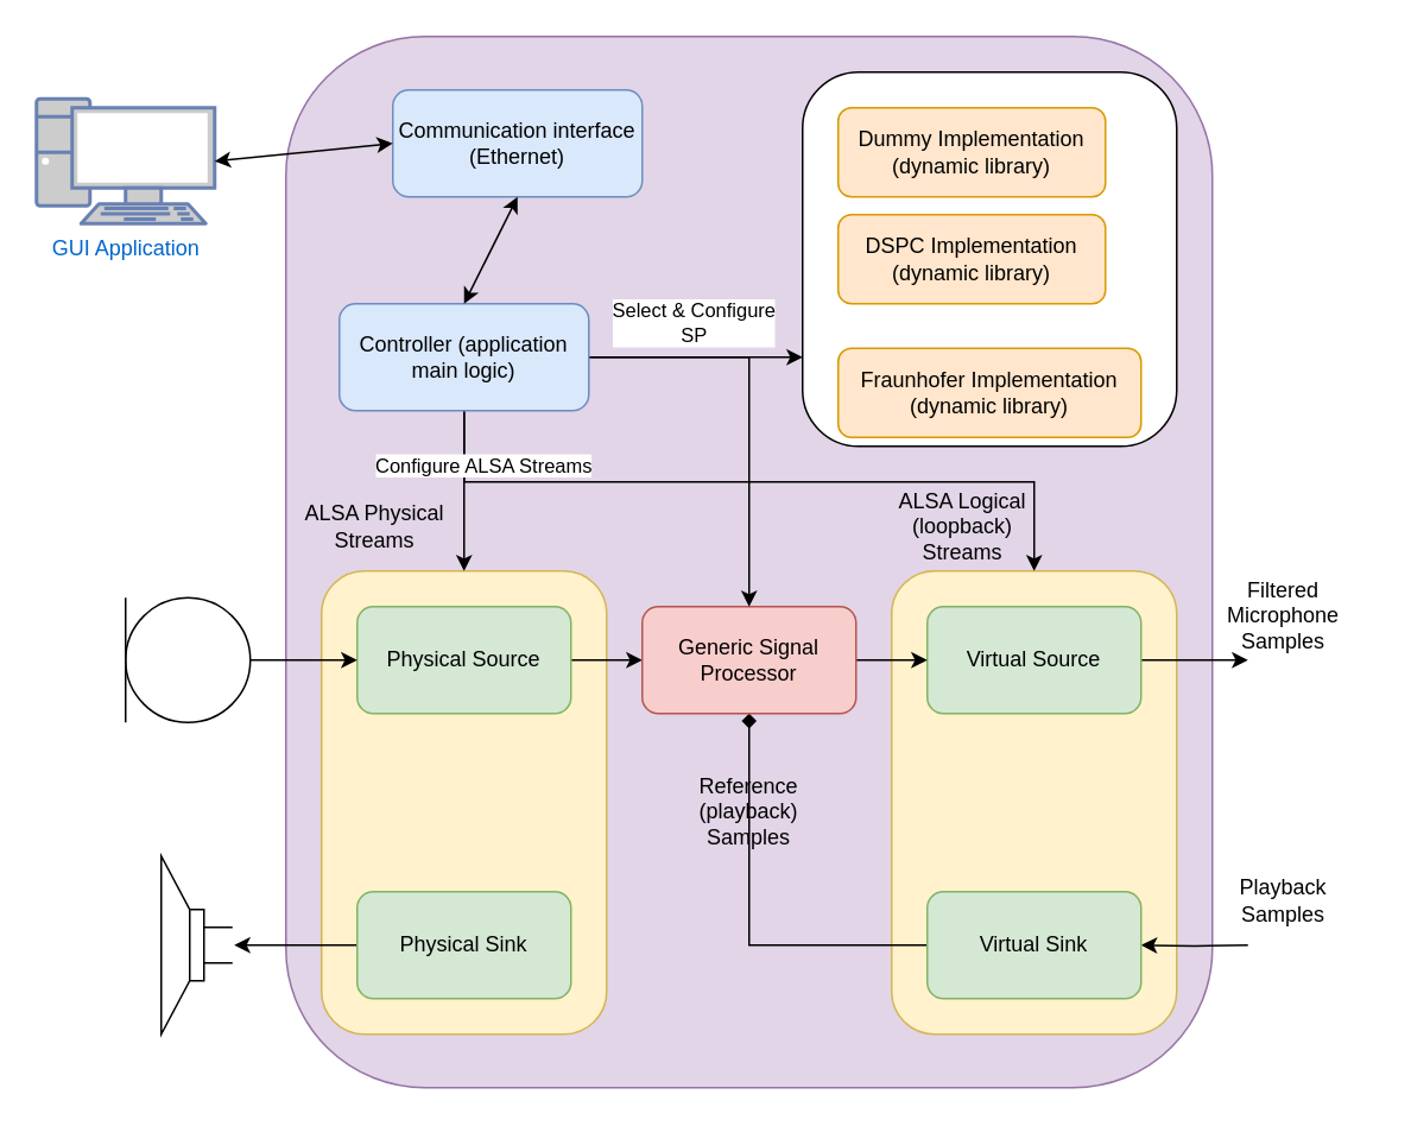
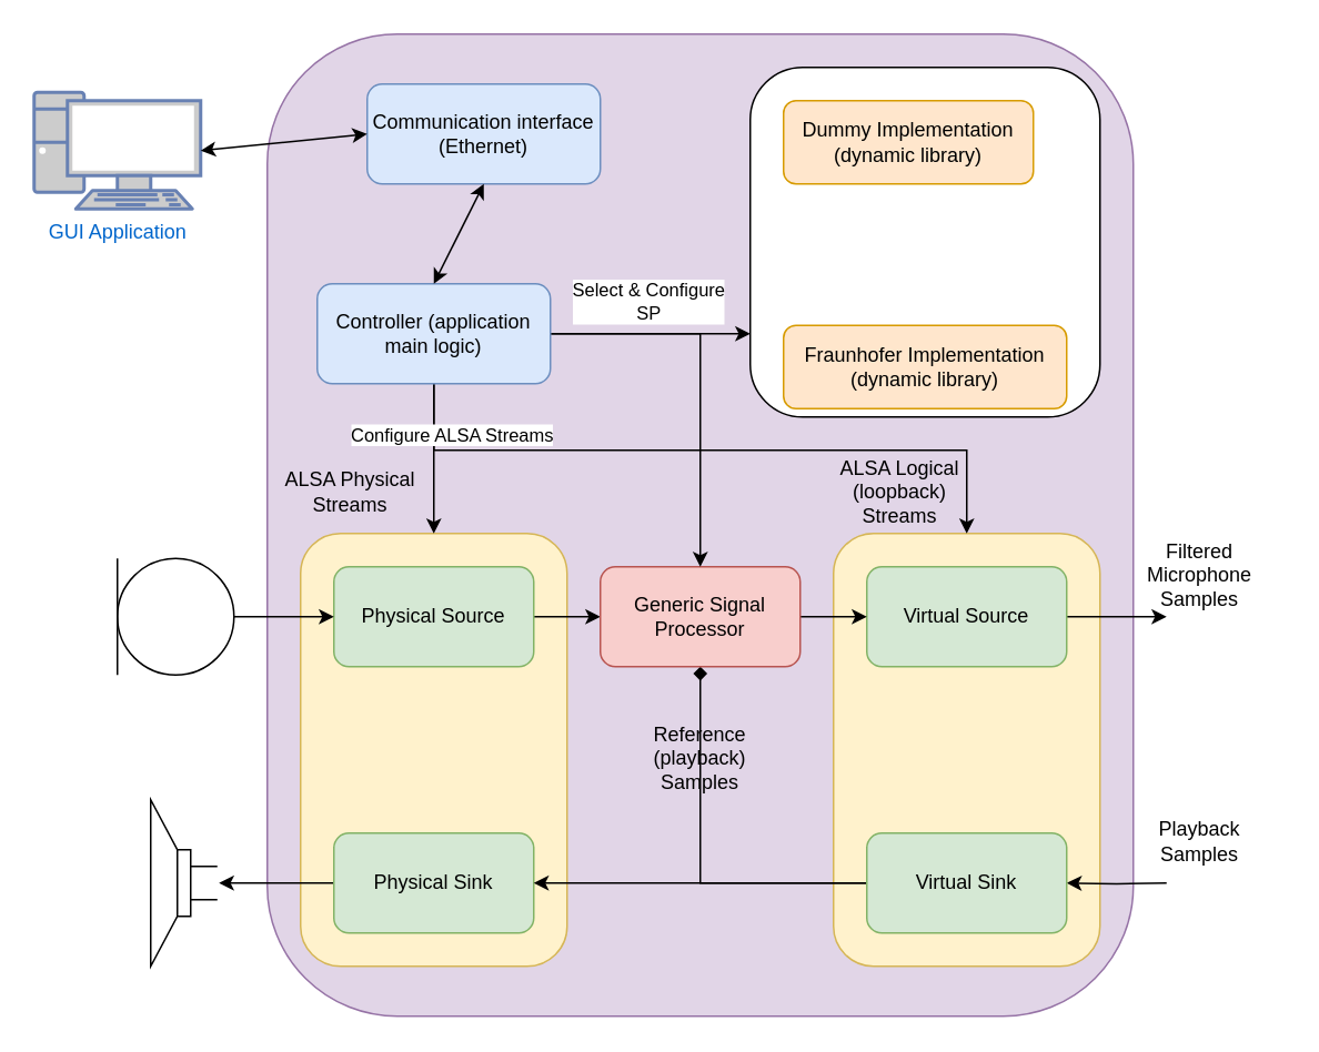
  <mxCell id="0" />
  <mxCell id="1" parent="0" />
  <mxCell id="2" value="" style="rounded=1;whiteSpace=wrap;html=1;fillColor=#e1d5e7;strokeColor=#9673a6;" vertex="1" parent="1"><mxGeometry x="160" y="20" width="520" height="590" as="geometry" /></mxCell>
  <mxCell id="3" value="" style="rounded=1;whiteSpace=wrap;html=1;fillColor=#fff2cc;strokeColor=#d6b656;" vertex="1" parent="1"><mxGeometry x="500" y="320" width="160" height="260" as="geometry" /></mxCell>
  <mxCell id="4" value="" style="rounded=1;whiteSpace=wrap;html=1;fillColor=#fff2cc;strokeColor=#d6b656;" vertex="1" parent="1"><mxGeometry x="180" y="320" width="160" height="260" as="geometry" /></mxCell>
  <mxCell id="5" style="edgeStyle=orthogonalEdgeStyle;rounded=0;orthogonalLoop=1;jettySize=auto;html=1;exitX=1;exitY=0.5;exitDx=0;exitDy=0;entryX=0;entryY=0.5;entryDx=0;entryDy=0;" edge="1" parent="1" source="6" target="19"><mxGeometry relative="1" as="geometry" /></mxCell>
  <mxCell id="6" value="Physical Source" style="rounded=1;whiteSpace=wrap;html=1;fillColor=#d5e8d4;strokeColor=#82b366;" vertex="1" parent="1"><mxGeometry x="200" y="340" width="120" height="60" as="geometry" /></mxCell>
  <mxCell id="7" style="edgeStyle=orthogonalEdgeStyle;rounded=0;orthogonalLoop=1;jettySize=auto;html=1;exitX=0;exitY=0.5;exitDx=0;exitDy=0;entryX=-0.025;entryY=0.5;entryDx=0;entryDy=0;entryPerimeter=0;" edge="1" parent="1" source="8" target="17"><mxGeometry relative="1" as="geometry"><mxPoint x="165" y="590" as="targetPoint" /></mxGeometry></mxCell>
  <mxCell id="8" value="Physical Sink" style="rounded=1;whiteSpace=wrap;html=1;fillColor=#d5e8d4;strokeColor=#82b366;" vertex="1" parent="1"><mxGeometry x="200" y="500" width="120" height="60" as="geometry" /></mxCell>
  <mxCell id="9" style="edgeStyle=orthogonalEdgeStyle;rounded=0;orthogonalLoop=1;jettySize=auto;html=1;exitX=1;exitY=0.5;exitDx=0;exitDy=0;" edge="1" parent="1" source="10"><mxGeometry relative="1" as="geometry"><mxPoint x="700" y="370" as="targetPoint" /></mxGeometry></mxCell>
  <mxCell id="10" value="Virtual Source" style="rounded=1;whiteSpace=wrap;html=1;fillColor=#d5e8d4;strokeColor=#82b366;" vertex="1" parent="1"><mxGeometry x="520" y="340" width="120" height="60" as="geometry" /></mxCell>
+ <mxCell id="11" style="edgeStyle=orthogonalEdgeStyle;rounded=0;orthogonalLoop=1;jettySize=auto;html=1;exitX=0;exitY=0.5;exitDx=0;exitDy=0;entryX=1;entryY=0.5;entryDx=0;entryDy=0;" edge="1" parent="1" source="14" target="8"><mxGeometry relative="1" as="geometry" /></mxCell>
  <mxCell id="12" style="edgeStyle=orthogonalEdgeStyle;rounded=0;orthogonalLoop=1;jettySize=auto;html=1;exitX=0;exitY=0.5;exitDx=0;exitDy=0;entryX=0.5;entryY=1;entryDx=0;entryDy=0;endArrow=diamond;" edge="1" parent="1" source="14" target="19"><mxGeometry relative="1" as="geometry" /></mxCell>
  <mxCell id="13" style="edgeStyle=orthogonalEdgeStyle;rounded=0;orthogonalLoop=1;jettySize=auto;html=1;exitX=1;exitY=0.5;exitDx=0;exitDy=0;entryX=1;entryY=0.5;entryDx=0;entryDy=0;" edge="1" parent="1" target="14"><mxGeometry relative="1" as="geometry"><mxPoint x="700" y="530" as="sourcePoint" /></mxGeometry></mxCell>
  <mxCell id="14" value="Virtual Sink" style="rounded=1;whiteSpace=wrap;html=1;fillColor=#d5e8d4;strokeColor=#82b366;" vertex="1" parent="1"><mxGeometry x="520" y="500" width="120" height="60" as="geometry" /></mxCell>
  <mxCell id="15" style="edgeStyle=orthogonalEdgeStyle;rounded=0;orthogonalLoop=1;jettySize=auto;html=1;entryX=0;entryY=0.5;entryDx=0;entryDy=0;" edge="1" parent="1" source="16" target="6"><mxGeometry relative="1" as="geometry" /></mxCell>
  <mxCell id="16" value="" style="verticalLabelPosition=bottom;shadow=0;dashed=0;align=center;html=1;verticalAlign=top;shape=mxgraph.electrical.radio.microphone_1;" vertex="1" parent="1"><mxGeometry x="70" y="335" width="70" height="70" as="geometry" /></mxCell>
  <mxCell id="17" value="" style="pointerEvents=1;verticalLabelPosition=bottom;shadow=0;dashed=0;align=center;html=1;verticalAlign=top;shape=mxgraph.electrical.electro-mechanical.loudspeaker;rotation=-180;" vertex="1" parent="1"><mxGeometry x="90" y="480" width="40" height="100" as="geometry" /></mxCell>
  <mxCell id="18" style="edgeStyle=orthogonalEdgeStyle;rounded=0;orthogonalLoop=1;jettySize=auto;html=1;exitX=1;exitY=0.5;exitDx=0;exitDy=0;entryX=0;entryY=0.5;entryDx=0;entryDy=0;" edge="1" parent="1" source="19" target="10"><mxGeometry relative="1" as="geometry" /></mxCell>
  <mxCell id="19" value="&lt;div&gt;Generic Signal Processor&lt;/div&gt;" style="rounded=1;whiteSpace=wrap;html=1;fillColor=#f8cecc;strokeColor=#b85450;" vertex="1" parent="1"><mxGeometry x="360" y="340" width="120" height="60" as="geometry" /></mxCell>
  <mxCell id="20" value="ALSA Physical Streams" style="text;html=1;strokeColor=none;fillColor=none;align=center;verticalAlign=middle;whiteSpace=wrap;rounded=0;" vertex="1" parent="1"><mxGeometry x="160" y="280" width="100" height="30" as="geometry" /></mxCell>
  <mxCell id="21" value="ALSA Logical (loopback) Streams" style="text;html=1;strokeColor=none;fillColor=none;align=center;verticalAlign=middle;whiteSpace=wrap;rounded=0;" vertex="1" parent="1"><mxGeometry x="490" y="280" width="100" height="30" as="geometry" /></mxCell>
  <mxCell id="22" value="Filtered Microphone Samples" style="text;html=1;strokeColor=none;fillColor=none;align=center;verticalAlign=middle;whiteSpace=wrap;rounded=0;" vertex="1" parent="1"><mxGeometry x="670" y="330" width="100" height="30" as="geometry" /></mxCell>
  <mxCell id="23" value="Playback Samples" style="text;html=1;strokeColor=none;fillColor=none;align=center;verticalAlign=middle;whiteSpace=wrap;rounded=0;" vertex="1" parent="1"><mxGeometry x="670" y="490" width="100" height="30" as="geometry" /></mxCell>
  <mxCell id="24" value="Reference (playback) Samples" style="text;html=1;strokeColor=none;fillColor=none;align=center;verticalAlign=middle;whiteSpace=wrap;rounded=0;" vertex="1" parent="1"><mxGeometry x="370" y="440" width="100" height="30" as="geometry" /></mxCell>
  <mxCell id="25" style="edgeStyle=orthogonalEdgeStyle;rounded=0;orthogonalLoop=1;jettySize=auto;html=1;exitX=1;exitY=0.5;exitDx=0;exitDy=0;entryX=0.5;entryY=0;entryDx=0;entryDy=0;" edge="1" parent="1" source="31" target="19"><mxGeometry relative="1" as="geometry"><Array as="points"><mxPoint x="420" y="200" /></Array></mxGeometry></mxCell>
  <mxCell id="26" style="edgeStyle=orthogonalEdgeStyle;rounded=0;orthogonalLoop=1;jettySize=auto;html=1;entryX=0;entryY=0.762;entryDx=0;entryDy=0;entryPerimeter=0;" edge="1" parent="1" source="31" target="32"><mxGeometry relative="1" as="geometry" /></mxCell>
  <mxCell id="27" value="&lt;div&gt;Select &amp;amp; Configure&lt;/div&gt;&lt;div&gt;SP&lt;/div&gt;" style="edgeLabel;html=1;align=center;verticalAlign=middle;resizable=0;points=[];" vertex="1" connectable="0" parent="26"><mxGeometry x="-0.212" y="1" relative="1" as="geometry"><mxPoint x="11.67" y="-19.02" as="offset" /></mxGeometry></mxCell>
  <mxCell id="28" style="edgeStyle=orthogonalEdgeStyle;rounded=0;orthogonalLoop=1;jettySize=auto;html=1;" edge="1" parent="1" source="31" target="4"><mxGeometry relative="1" as="geometry" /></mxCell>
  <mxCell id="29" style="edgeStyle=orthogonalEdgeStyle;rounded=0;orthogonalLoop=1;jettySize=auto;html=1;" edge="1" parent="1" source="31" target="3"><mxGeometry relative="1" as="geometry"><Array as="points"><mxPoint x="260" y="270" /><mxPoint x="580" y="270" /></Array></mxGeometry></mxCell>
  <mxCell id="30" value="Configure ALSA Streams" style="edgeLabel;html=1;align=center;verticalAlign=middle;resizable=0;points=[];" vertex="1" connectable="0" parent="29"><mxGeometry x="-0.553" y="2" relative="1" as="geometry"><mxPoint x="-41.67" y="-8" as="offset" /></mxGeometry></mxCell>
  <mxCell id="31" value="Controller (application main logic)" style="rounded=1;whiteSpace=wrap;html=1;fillColor=#dae8fc;strokeColor=#6c8ebf;" vertex="1" parent="1"><mxGeometry x="190" y="170" width="140" height="60" as="geometry" /></mxCell>
  <mxCell id="32" value="" style="rounded=1;whiteSpace=wrap;html=1;" vertex="1" parent="1"><mxGeometry x="450" y="40" width="210" height="210" as="geometry" /></mxCell>
- <mxCell id="33" value="&lt;div&gt;DSPC Implementation&lt;/div&gt;&lt;div&gt;(dynamic library)&lt;br&gt;&lt;/div&gt;" style="rounded=1;whiteSpace=wrap;html=1;fillColor=#ffe6cc;strokeColor=#d79b00;" vertex="1" parent="1"><mxGeometry x="470" y="120" width="150" height="50" as="geometry" /></mxCell>
  <mxCell id="34" value="&lt;div&gt;Fraunhofer Implementation&lt;/div&gt;&lt;div&gt;(dynamic library)&lt;br&gt;&lt;/div&gt;" style="rounded=1;whiteSpace=wrap;html=1;fillColor=#ffe6cc;strokeColor=#d79b00;" vertex="1" parent="1"><mxGeometry x="470" y="195" width="170" height="50" as="geometry" /></mxCell>
  <mxCell id="35" value="&lt;div&gt;Dummy Implementation&lt;/div&gt;&lt;div&gt;(dynamic library)&lt;br&gt;&lt;/div&gt;" style="rounded=1;whiteSpace=wrap;html=1;fillColor=#ffe6cc;strokeColor=#d79b00;" vertex="1" parent="1"><mxGeometry x="470" y="60" width="150" height="50" as="geometry" /></mxCell>
  <mxCell id="36" value="&lt;div&gt;Communication interface&lt;/div&gt;&lt;div&gt;(Ethernet)&lt;br&gt;&lt;/div&gt;" style="rounded=1;whiteSpace=wrap;html=1;fillColor=#dae8fc;strokeColor=#6c8ebf;" vertex="1" parent="1"><mxGeometry x="220" y="50" width="140" height="60" as="geometry" /></mxCell>
  <mxCell id="37" value="" style="endArrow=classic;startArrow=classic;html=1;entryX=0.5;entryY=1;entryDx=0;entryDy=0;exitX=0.5;exitY=0;exitDx=0;exitDy=0;" edge="1" parent="1" source="31" target="36"><mxGeometry width="50" height="50" relative="1" as="geometry"><mxPoint x="360" y="290" as="sourcePoint" /><mxPoint x="410" y="240" as="targetPoint" /></mxGeometry></mxCell>
  <mxCell id="38" value="GUI Application" style="fontColor=#0066CC;verticalAlign=top;verticalLabelPosition=bottom;labelPosition=center;align=center;html=1;outlineConnect=0;fillColor=#CCCCCC;strokeColor=#6881B3;gradientColor=none;gradientDirection=north;strokeWidth=2;shape=mxgraph.networks.pc;" vertex="1" parent="1"><mxGeometry x="20" y="55" width="100" height="70" as="geometry" /></mxCell>
  <mxCell id="39" value="" style="endArrow=classic;startArrow=classic;html=1;exitX=1;exitY=0.5;exitDx=0;exitDy=0;exitPerimeter=0;entryX=0;entryY=0.5;entryDx=0;entryDy=0;" edge="1" parent="1" source="38" target="36"><mxGeometry width="50" height="50" relative="1" as="geometry"><mxPoint x="360" y="320" as="sourcePoint" /><mxPoint x="410" y="270" as="targetPoint" /></mxGeometry></mxCell>
